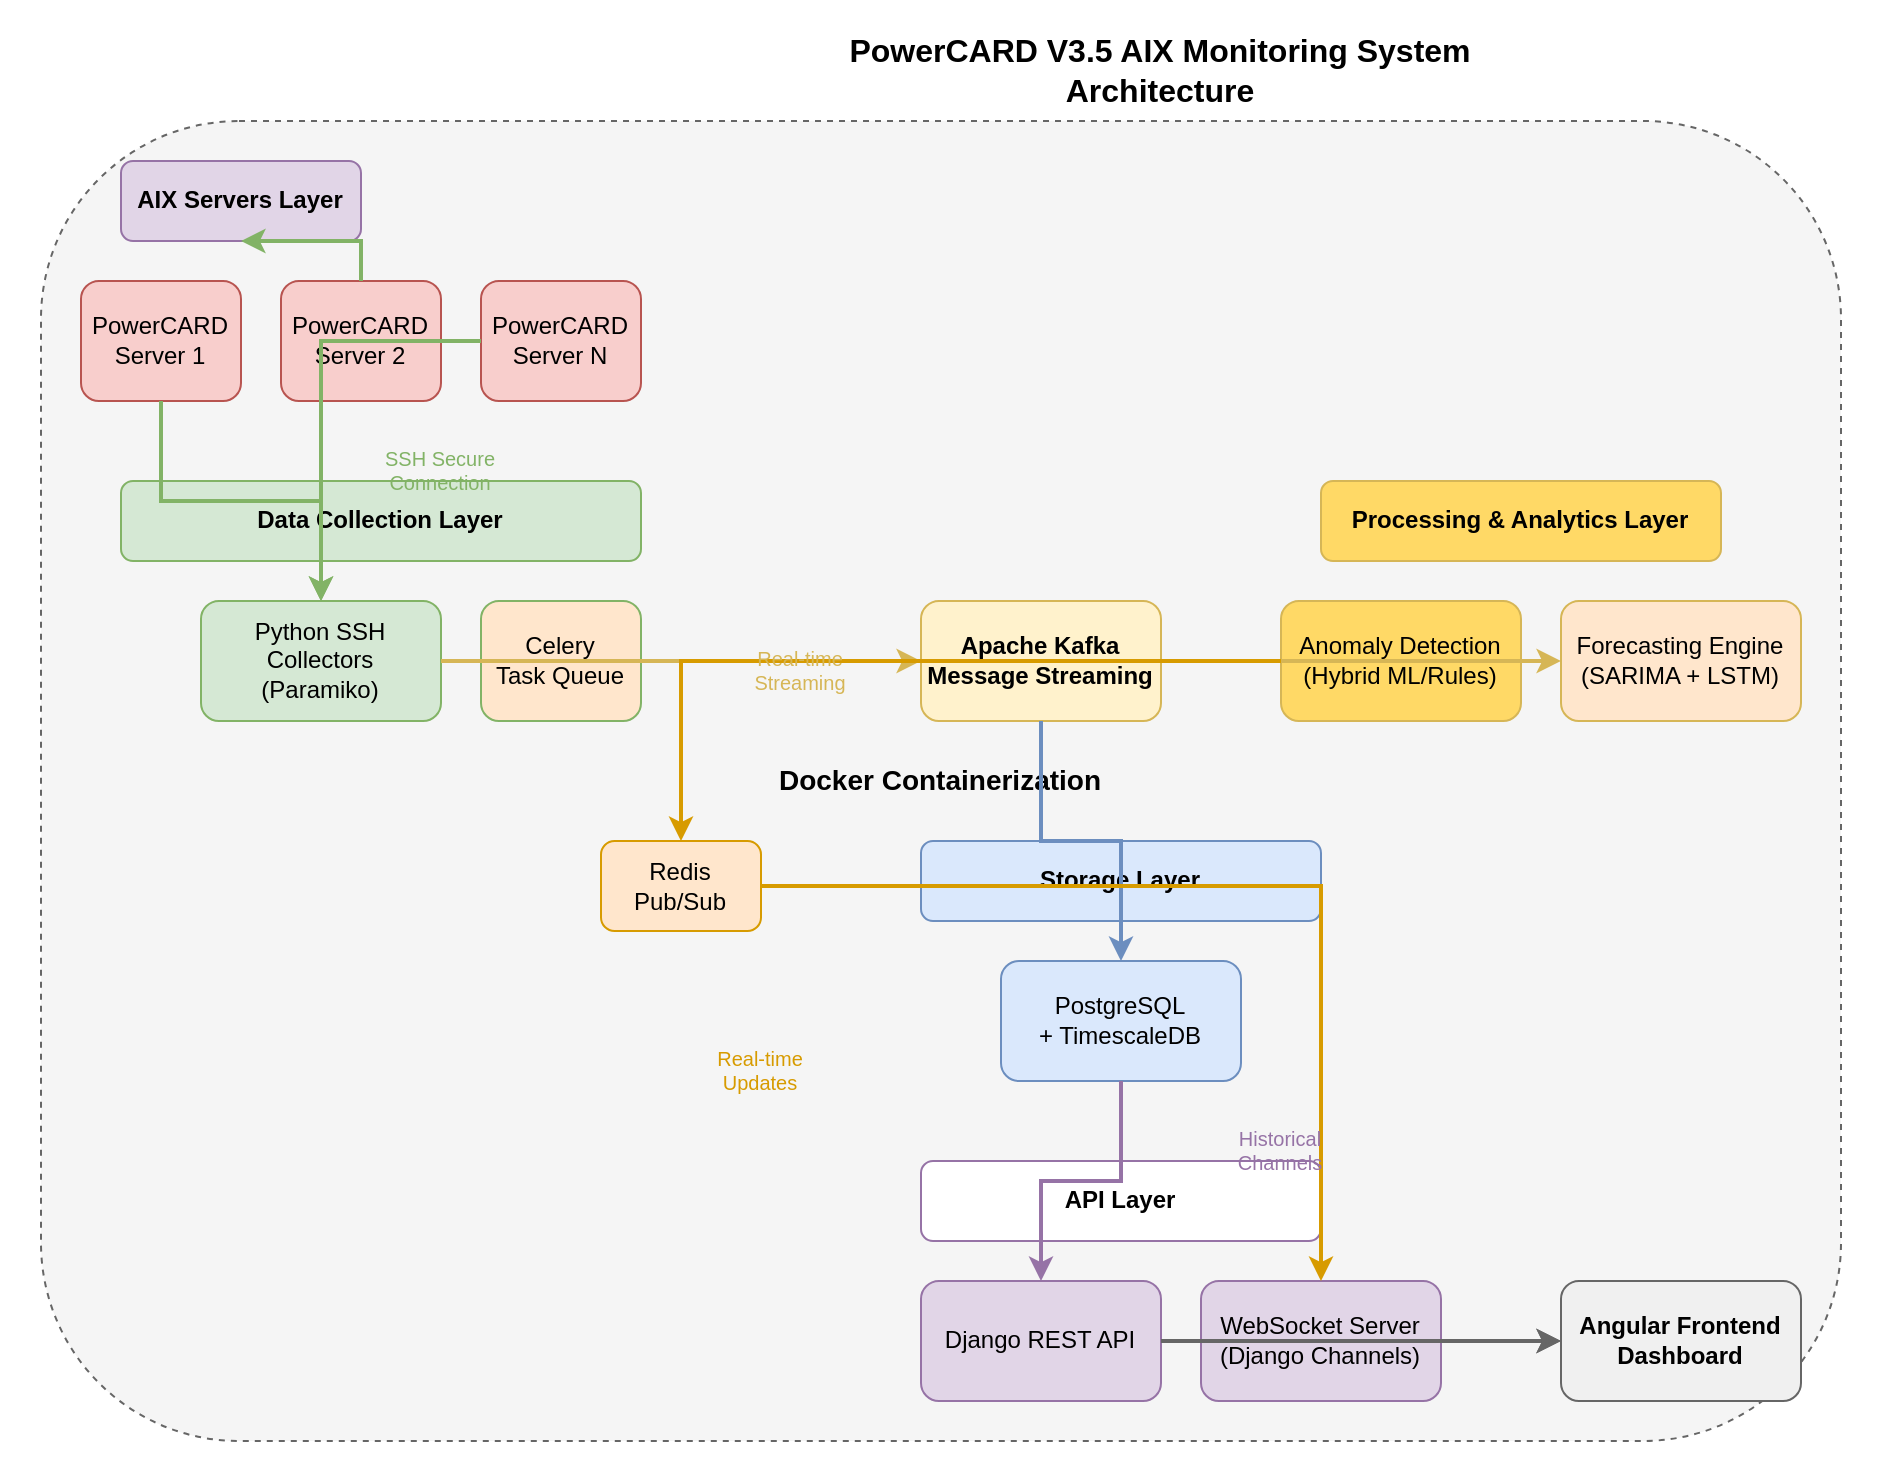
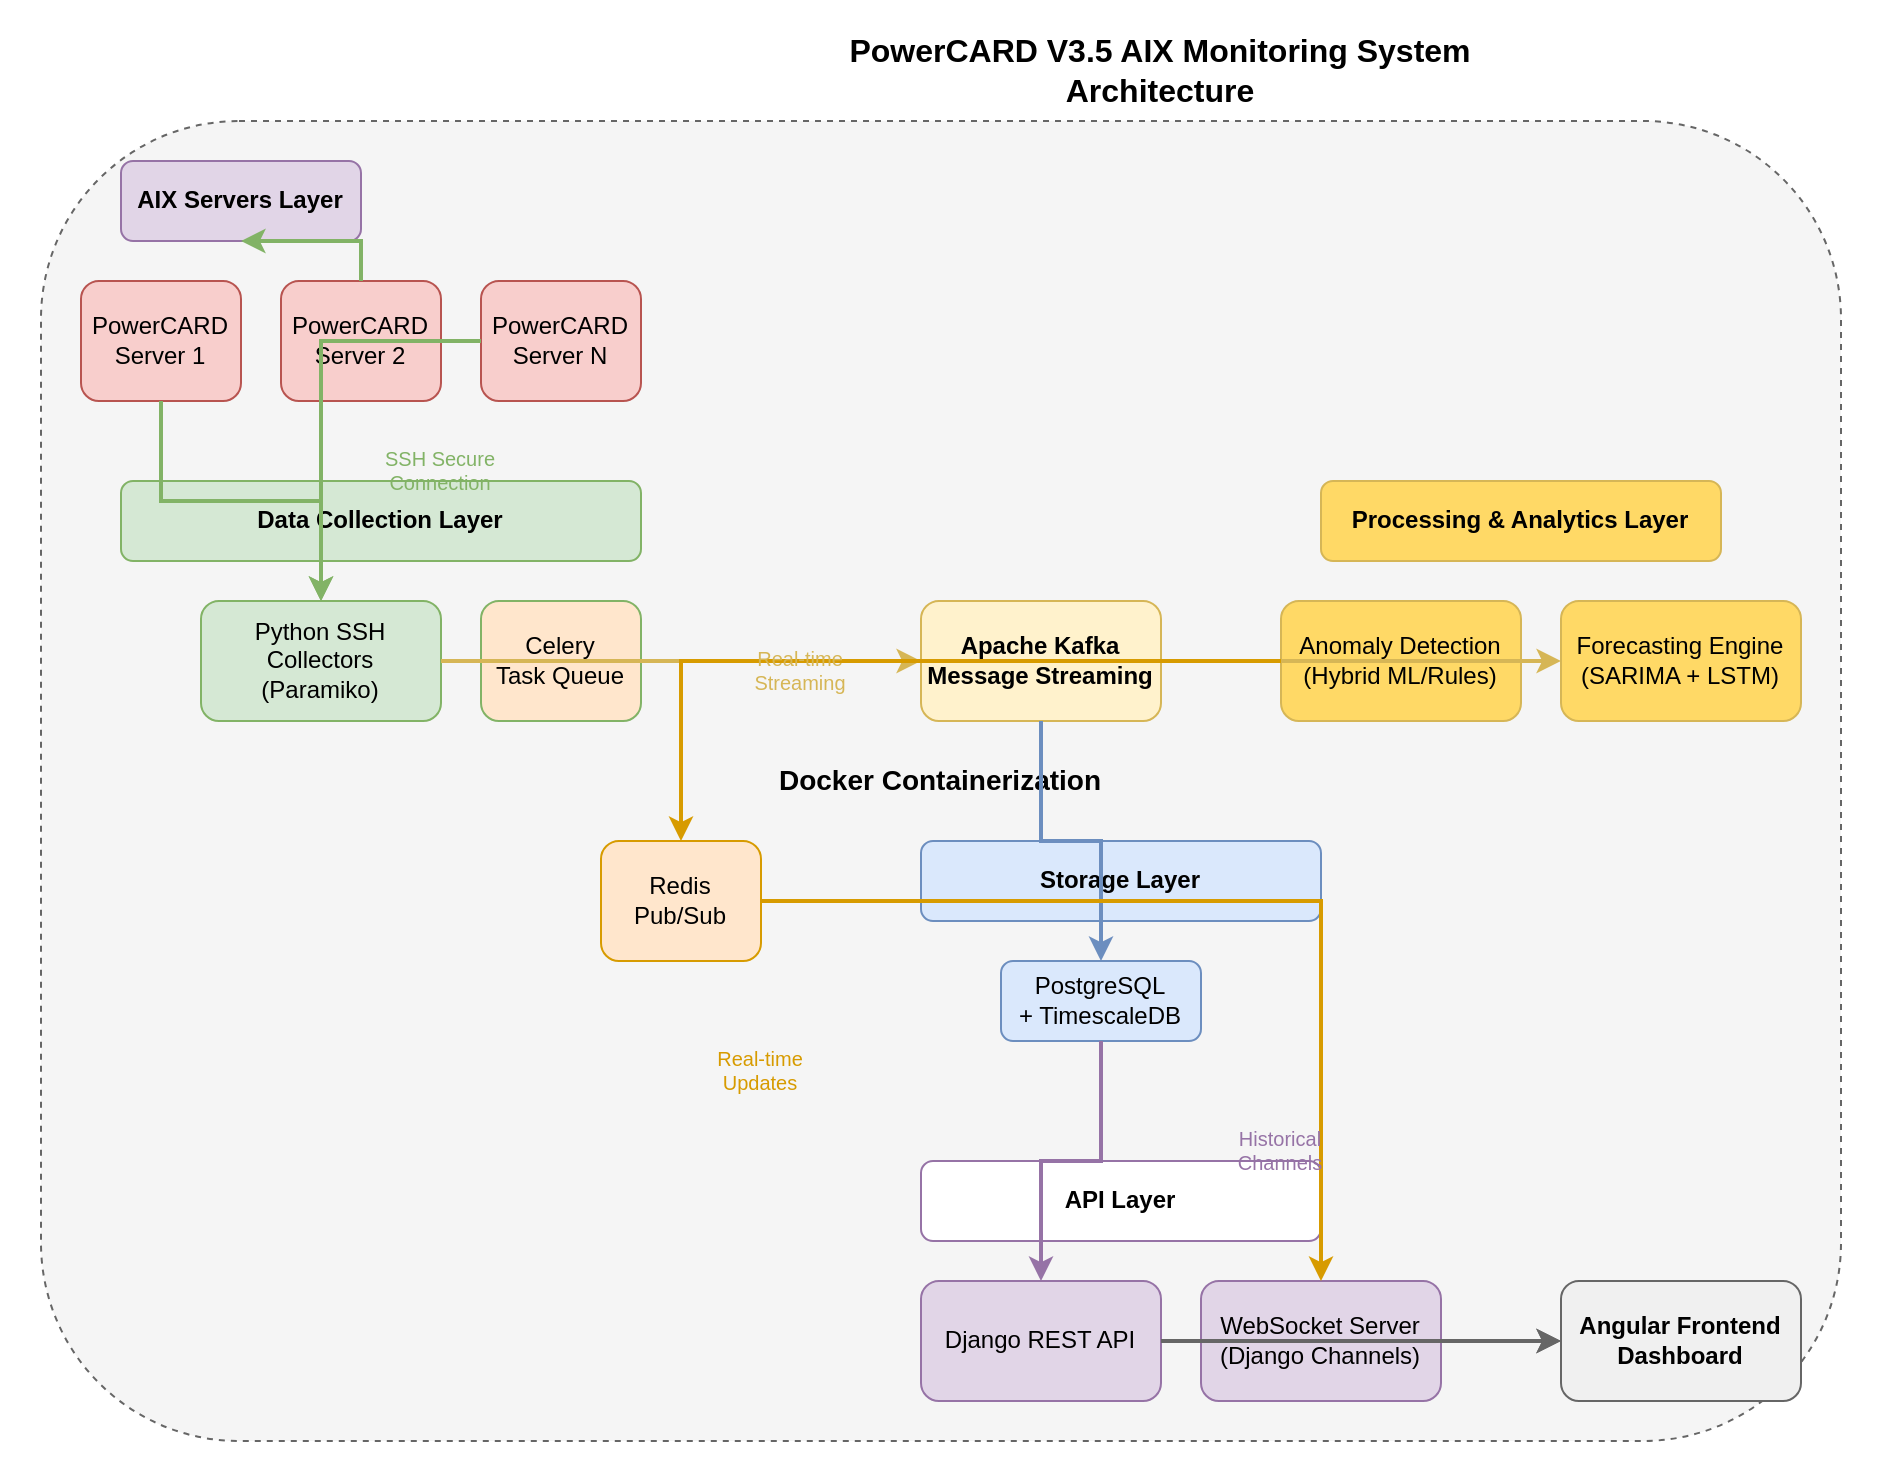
  <mxCell id="0" />
  <mxCell id="1" parent="0" />
  <mxCell id="2" value="PowerCARD V3.5 AIX Monitoring System Architecture" style="text;html=1;strokeColor=none;fillColor=none;align=center;verticalAlign=middle;whiteSpace=wrap;rounded=0;fontSize=16;fontStyle=1;" vertex="1" parent="1"><mxGeometry x="380" y="20" width="400" height="30" as="geometry" /></mxCell>
  <mxCell id="3" value="Docker Containerization" style="rounded=1;whiteSpace=wrap;html=1;fillColor=#f5f5f5;strokeColor=#666666;fontSize=14;fontStyle=1;dashed=1;" vertex="1" parent="1"><mxGeometry x="20" y="60" width="900" height="660" as="geometry" /></mxCell>
  <mxCell id="4" value="AIX Servers Layer" style="rounded=1;whiteSpace=wrap;html=1;fillColor=#e1d5e7;strokeColor=#9673a6;fontSize=12;fontStyle=1;" vertex="1" parent="1"><mxGeometry x="60" y="80" width="120" height="40" as="geometry" /></mxCell>
  <mxCell id="5" value="PowerCARD&#10;Server 1" style="rounded=1;whiteSpace=wrap;html=1;fillColor=#f8cecc;strokeColor=#b85450;" vertex="1" parent="1"><mxGeometry x="40" y="140" width="80" height="60" as="geometry" /></mxCell>
  <mxCell id="6" value="PowerCARD&#10;Server 2" style="rounded=1;whiteSpace=wrap;html=1;fillColor=#f8cecc;strokeColor=#b85450;" vertex="1" parent="1"><mxGeometry x="140" y="140" width="80" height="60" as="geometry" /></mxCell>
  <mxCell id="7" value="PowerCARD&#10;Server N" style="rounded=1;whiteSpace=wrap;html=1;fillColor=#f8cecc;strokeColor=#b85450;" vertex="1" parent="1"><mxGeometry x="240" y="140" width="80" height="60" as="geometry" /></mxCell>
  <mxCell id="8" value="Data Collection Layer" style="rounded=1;whiteSpace=wrap;html=1;fillColor=#d5e8d4;strokeColor=#82b366;fontSize=12;fontStyle=1;" vertex="1" parent="1"><mxGeometry x="60" y="240" width="260" height="40" as="geometry" /></mxCell>
  <mxCell id="9" value="Python SSH Collectors&#10;(Paramiko)" style="rounded=1;whiteSpace=wrap;html=1;fillColor=#d5e8d4;strokeColor=#82b366;" vertex="1" parent="1"><mxGeometry x="100" y="300" width="120" height="60" as="geometry" /></mxCell>
  <mxCell id="10" value="Celery&#10;Task Queue" style="rounded=1;whiteSpace=wrap;html=1;fillColor=#ffe6cc;strokeColor=#82b366;" vertex="1" parent="1"><mxGeometry x="240" y="300" width="80" height="60" as="geometry" /></mxCell>
  <mxCell id="11" value="Apache Kafka&#10;Message Streaming" style="rounded=1;whiteSpace=wrap;html=1;fillColor=#fff2cc;strokeColor=#d6b656;fontSize=12;fontStyle=1;" vertex="1" parent="1"><mxGeometry x="460" y="300" width="120" height="60" as="geometry" /></mxCell>
  <mxCell id="12" value="Processing &amp; Analytics Layer" style="rounded=1;whiteSpace=wrap;html=1;fillColor=#ffd966;strokeColor=#d6b656;fontSize=12;fontStyle=1;" vertex="1" parent="1"><mxGeometry x="660" y="240" width="200" height="40" as="geometry" /></mxCell>
  <mxCell id="13" value="Anomaly Detection&#10;(Hybrid ML/Rules)" style="rounded=1;whiteSpace=wrap;html=1;fillColor=#ffd966;strokeColor=#d6b656;" vertex="1" parent="1"><mxGeometry x="640" y="300" width="120" height="60" as="geometry" /></mxCell>
- <mxCell id="14" value="Forecasting Engine&#10;(SARIMA + LSTM)" style="rounded=1;whiteSpace=wrap;html=1;fillColor=#ffe6cc;strokeColor=#d6b656;" vertex="1" parent="1"><mxGeometry x="780" y="300" width="120" height="60" as="geometry" /></mxCell>
+ <mxCell id="14" value="Forecasting Engine&#10;(SARIMA + LSTM)" style="rounded=1;whiteSpace=wrap;html=1;fillColor=#ffd966;strokeColor=#d6b656;" vertex="1" parent="1"><mxGeometry x="780" y="300" width="120" height="60" as="geometry" /></mxCell>
  <mxCell id="15" value="Storage Layer" style="rounded=1;whiteSpace=wrap;html=1;fillColor=#dae8fc;strokeColor=#6c8ebf;fontSize=12;fontStyle=1;" vertex="1" parent="1"><mxGeometry x="460" y="420" width="200" height="40" as="geometry" /></mxCell>
- <mxCell id="16" value="PostgreSQL&#10;+ TimescaleDB" style="rounded=1;whiteSpace=wrap;html=1;fillColor=#dae8fc;strokeColor=#6c8ebf;" vertex="1" parent="1"><mxGeometry x="500" y="480" width="120" height="60" as="geometry" /></mxCell>
- <mxCell id="17" value="Redis&#10;Pub/Sub" style="rounded=1;whiteSpace=wrap;html=1;fillColor=#ffe6cc;strokeColor=#d79b00;" vertex="1" parent="1"><mxGeometry x="300" y="420" width="80" height="45" as="geometry" /></mxCell>
+ <mxCell id="16" value="PostgreSQL&#10;+ TimescaleDB" style="rounded=1;whiteSpace=wrap;html=1;fillColor=#dae8fc;strokeColor=#6c8ebf;" vertex="1" parent="1"><mxGeometry x="500" y="480" width="100" height="40" as="geometry" /></mxCell>
+ <mxCell id="17" value="Redis&#10;Pub/Sub" style="rounded=1;whiteSpace=wrap;html=1;fillColor=#ffe6cc;strokeColor=#d79b00;" vertex="1" parent="1"><mxGeometry x="300" y="420" width="80" height="60" as="geometry" /></mxCell>
  <mxCell id="18" value="API Layer" style="rounded=1;whiteSpace=wrap;html=1;fillColor=#ffffff;strokeColor=#9673a6;fontSize=12;fontStyle=1;" vertex="1" parent="1"><mxGeometry x="460" y="580" width="200" height="40" as="geometry" /></mxCell>
  <mxCell id="19" value="Django REST API" style="rounded=1;whiteSpace=wrap;html=1;fillColor=#e1d5e7;strokeColor=#9673a6;" vertex="1" parent="1"><mxGeometry x="460" y="640" width="120" height="60" as="geometry" /></mxCell>
  <mxCell id="20" value="WebSocket Server&#10;(Django Channels)" style="rounded=1;whiteSpace=wrap;html=1;fillColor=#e1d5e7;strokeColor=#9673a6;" vertex="1" parent="1"><mxGeometry x="600" y="640" width="120" height="60" as="geometry" /></mxCell>
  <mxCell id="21" value="Angular Frontend&#10;Dashboard" style="rounded=1;whiteSpace=wrap;html=1;fillColor=#f0f0f0;strokeColor=#666666;fontSize=12;fontStyle=1;" vertex="1" parent="1"><mxGeometry x="780" y="640" width="120" height="60" as="geometry" /></mxCell>
  <mxCell id="22" style="edgeStyle=orthogonalEdgeStyle;rounded=0;orthogonalLoop=1;jettySize=auto;html=1;strokeColor=#82b366;strokeWidth=2;" edge="1" parent="1" source="5" target="9"><mxGeometry relative="1" as="geometry" /></mxCell>
  <mxCell id="23" style="edgeStyle=orthogonalEdgeStyle;rounded=0;orthogonalLoop=1;jettySize=auto;html=1;strokeColor=#82b366;strokeWidth=2;" edge="1" parent="1" source="6" target="4"><mxGeometry relative="1" as="geometry" /></mxCell>
  <mxCell id="24" style="edgeStyle=orthogonalEdgeStyle;rounded=0;orthogonalLoop=1;jettySize=auto;html=1;strokeColor=#82b366;strokeWidth=2;" edge="1" parent="1" source="7" target="9"><mxGeometry relative="1" as="geometry" /></mxCell>
  <mxCell id="25" style="edgeStyle=orthogonalEdgeStyle;rounded=0;orthogonalLoop=1;jettySize=auto;html=1;strokeColor=#d6b656;strokeWidth=2;" edge="1" parent="1" source="9" target="11"><mxGeometry relative="1" as="geometry" /></mxCell>
  <mxCell id="26" style="edgeStyle=orthogonalEdgeStyle;rounded=0;orthogonalLoop=1;jettySize=auto;html=1;strokeColor=#d6b656;strokeWidth=2;" edge="1" parent="1" source="11" target="14"><mxGeometry relative="1" as="geometry" /></mxCell>
  <mxCell id="27" style="edgeStyle=orthogonalEdgeStyle;rounded=0;orthogonalLoop=1;jettySize=auto;html=1;strokeColor=#6c8ebf;strokeWidth=2;" edge="1" parent="1" source="11" target="16"><mxGeometry relative="1" as="geometry" /></mxCell>
  <mxCell id="28" style="edgeStyle=orthogonalEdgeStyle;rounded=0;orthogonalLoop=1;jettySize=auto;html=1;strokeColor=#d79b00;strokeWidth=2;" edge="1" parent="1" source="13" target="17"><mxGeometry relative="1" as="geometry" /></mxCell>
  <mxCell id="29" style="edgeStyle=orthogonalEdgeStyle;rounded=0;orthogonalLoop=1;jettySize=auto;html=1;strokeColor=#d79b00;strokeWidth=2;" edge="1" parent="1" source="17" target="20"><mxGeometry relative="1" as="geometry" /></mxCell>
  <mxCell id="30" style="edgeStyle=orthogonalEdgeStyle;rounded=0;orthogonalLoop=1;jettySize=auto;html=1;strokeColor=#9673a6;strokeWidth=2;" edge="1" parent="1" source="16" target="19"><mxGeometry relative="1" as="geometry" /></mxCell>
  <mxCell id="31" style="edgeStyle=orthogonalEdgeStyle;rounded=0;orthogonalLoop=1;jettySize=auto;html=1;strokeColor=#666666;strokeWidth=2;" edge="1" parent="1" source="19" target="21"><mxGeometry relative="1" as="geometry" /></mxCell>
  <mxCell id="32" style="edgeStyle=orthogonalEdgeStyle;rounded=0;orthogonalLoop=1;jettySize=auto;html=1;strokeColor=#666666;strokeWidth=2;" edge="1" parent="1" source="20" target="21"><mxGeometry relative="1" as="geometry" /></mxCell>
  <mxCell id="33" value="SSH Secure&#10;Connection" style="text;html=1;strokeColor=none;fillColor=none;align=center;verticalAlign=middle;whiteSpace=wrap;rounded=0;fontSize=10;fontColor=#82b366;" vertex="1" parent="1"><mxGeometry x="180" y="220" width="80" height="30" as="geometry" /></mxCell>
  <mxCell id="34" value="Real-time&#10;Streaming" style="text;html=1;strokeColor=none;fillColor=none;align=center;verticalAlign=middle;whiteSpace=wrap;rounded=0;fontSize=10;fontColor=#d6b656;" vertex="1" parent="1"><mxGeometry x="360" y="320" width="80" height="30" as="geometry" /></mxCell>
  <mxCell id="35" value="Real-time&#10;Updates" style="text;html=1;strokeColor=none;fillColor=none;align=center;verticalAlign=middle;whiteSpace=wrap;rounded=0;fontSize=10;fontColor=#d79b00;" vertex="1" parent="1"><mxGeometry x="340" y="520" width="80" height="30" as="geometry" /></mxCell>
  <mxCell id="36" value="Historical&#10;Channels" style="text;html=1;strokeColor=none;fillColor=none;align=center;verticalAlign=middle;whiteSpace=wrap;rounded=0;fontSize=10;fontColor=#9673a6;" vertex="1" parent="1"><mxGeometry x="600" y="560" width="80" height="30" as="geometry" /></mxCell>
